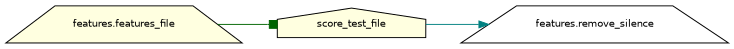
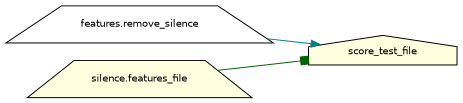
  digraph {
    rankdir=LR
    node [color=black fillcolor=lightyellow fontname=Helvetica fontsize=10 shape=trapezium style=filled]
    edge [fontname=Helvetica fontsize=10 labelfontname=Helvetica labelfontsize=10 style=solid]
    n1 [fontcolor=black height=0.2 label=score_test_file shape=house width=0.4]
    n2 [fillcolor=white height=0.2 label="features.remove_silence" width=0.4]
-   n3 [height=0.2 label="features.features_file" width=0.4]
-   n1 -> n2 [arrowhead=normal color=teal]
+   n3 [height=0.2 label="silence.features_file" width=0.4]
+   n2 -> n1 [arrowhead=normal color=teal]
    n3 -> n1 [arrowhead=box color=darkgreen]
  }
